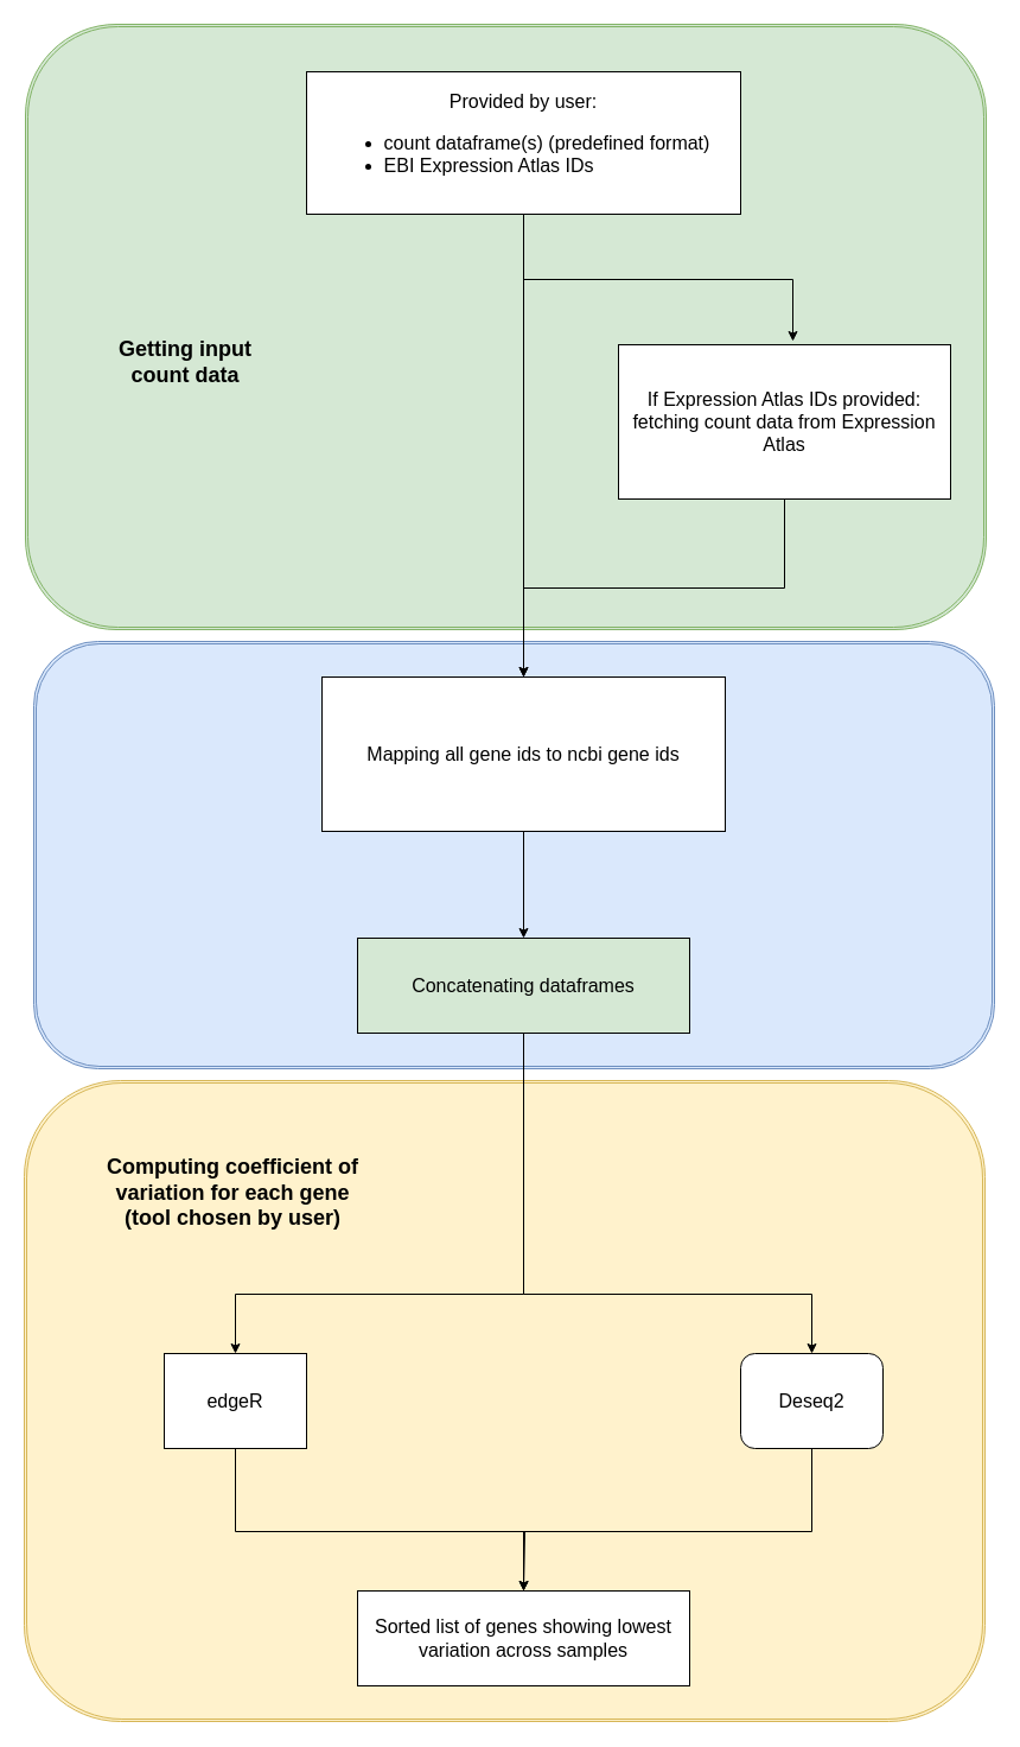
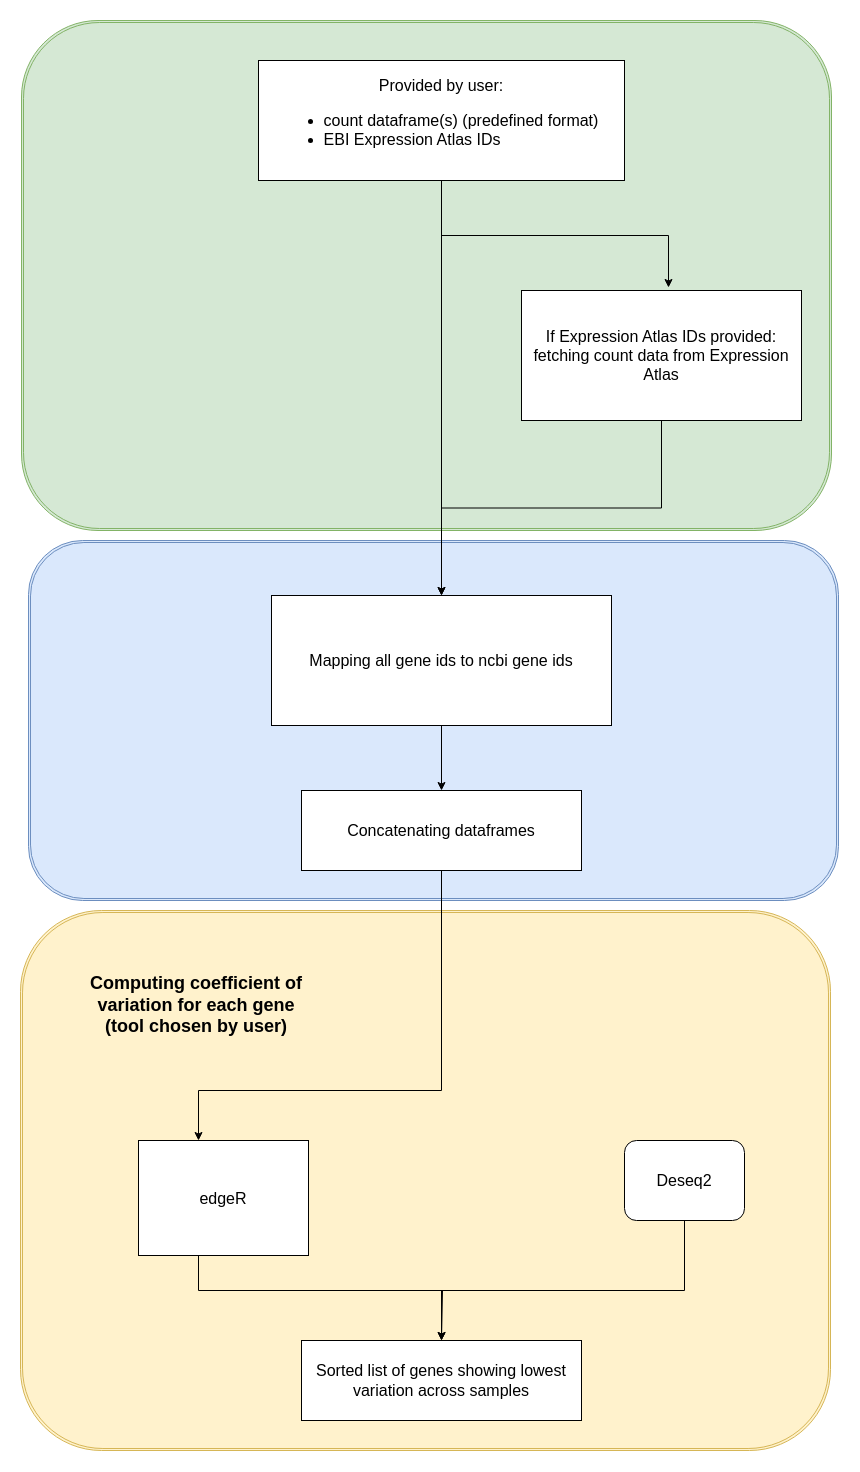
  <mxCell id="0" />
  <mxCell id="1" parent="0" />
  <mxCell id="2" value="" style="shape=ext;double=1;rounded=1;whiteSpace=wrap;html=1;fillColor=#fff2cc;strokeColor=#d6b656;" vertex="1" parent="1"><mxGeometry x="20" y="910" width="810" height="540" as="geometry" /></mxCell>
  <mxCell id="3" value="" style="shape=ext;double=1;rounded=1;whiteSpace=wrap;html=1;fillColor=#dae8fc;strokeColor=#6c8ebf;" vertex="1" parent="1"><mxGeometry x="28" y="540" width="810" height="360" as="geometry" /></mxCell>
  <mxCell id="4" value="" style="shape=ext;double=1;rounded=1;whiteSpace=wrap;html=1;fillColor=#d5e8d4;strokeColor=#82b366;" vertex="1" parent="1"><mxGeometry x="21" y="20" width="810" height="510" as="geometry" /></mxCell>
  <mxCell id="5" style="edgeStyle=orthogonalEdgeStyle;rounded=0;orthogonalLoop=1;jettySize=auto;html=1;" edge="1" parent="1" source="6" target="8"><mxGeometry relative="1" as="geometry" /></mxCell>
  <mxCell id="6" value="If Expression Atlas IDs provided: &lt;br&gt;fetching count data from Expression Atlas" style="rounded=0;whiteSpace=wrap;html=1;fontSize=16;" vertex="1" parent="1"><mxGeometry x="521" y="290" width="280" height="130" as="geometry" /></mxCell>
  <mxCell id="7" style="edgeStyle=orthogonalEdgeStyle;rounded=0;orthogonalLoop=1;jettySize=auto;html=1;" edge="1" parent="1" source="8" target="11"><mxGeometry relative="1" as="geometry" /></mxCell>
- <mxCell id="8" value="Mapping all gene ids to ncbi gene ids" style="rounded=0;whiteSpace=wrap;html=1;fontSize=16;" vertex="1" parent="1"><mxGeometry x="271" y="570" width="340" height="130" as="geometry" /></mxCell>
+ <mxCell id="8" value="Mapping all gene ids to ncbi gene ids" style="rounded=0;whiteSpace=wrap;html=1;fontSize=16;" vertex="1" parent="1"><mxGeometry x="271" y="595" width="340" height="130" as="geometry" /></mxCell>
  <mxCell id="9" style="edgeStyle=orthogonalEdgeStyle;rounded=0;orthogonalLoop=1;jettySize=auto;html=1;" edge="1" parent="1" source="11" target="18"><mxGeometry relative="1" as="geometry"><Array as="points"><mxPoint x="441" y="1090" /><mxPoint x="198" y="1090" /></Array></mxGeometry></mxCell>
- <mxCell id="10" style="edgeStyle=orthogonalEdgeStyle;rounded=0;orthogonalLoop=1;jettySize=auto;html=1;" edge="1" parent="1" source="11" target="20"><mxGeometry relative="1" as="geometry"><Array as="points"><mxPoint x="441" y="1090" /><mxPoint x="684" y="1090" /></Array></mxGeometry></mxCell>
- <mxCell id="11" value="Concatenating dataframes" style="rounded=0;whiteSpace=wrap;html=1;fontSize=16;fillColor=#d5e8d4;" vertex="1" parent="1"><mxGeometry x="301" y="790" width="280" height="80" as="geometry" /></mxCell>
+ <mxCell id="11" value="Concatenating dataframes" style="rounded=0;whiteSpace=wrap;html=1;fontSize=16;" vertex="1" parent="1"><mxGeometry x="301" y="790" width="280" height="80" as="geometry" /></mxCell>
  <mxCell id="12" style="edgeStyle=orthogonalEdgeStyle;rounded=0;orthogonalLoop=1;jettySize=auto;html=1;entryX=0.5;entryY=0;entryDx=0;entryDy=0;" edge="1" parent="1" source="13" target="8"><mxGeometry relative="1" as="geometry" /></mxCell>
  <mxCell id="13" value="Provided by user:&lt;div&gt;&lt;ul&gt;&lt;li&gt;count dataframe(s) (predefined format)&lt;br&gt;&lt;/li&gt;&lt;li style=&quot;text-align: left;&quot;&gt;EBI Expression Atlas IDs&lt;/li&gt;&lt;/ul&gt;&lt;/div&gt;" style="rounded=0;whiteSpace=wrap;html=1;fontSize=16;" vertex="1" parent="1"><mxGeometry x="258" y="60" width="366" height="120" as="geometry" /></mxCell>
  <mxCell id="14" style="edgeStyle=orthogonalEdgeStyle;rounded=0;orthogonalLoop=1;jettySize=auto;html=1;entryX=0.525;entryY=-0.023;entryDx=0;entryDy=0;entryPerimeter=0;" edge="1" parent="1" source="13" target="6"><mxGeometry relative="1" as="geometry" /></mxCell>
- <mxCell id="15" value="Getting input count data" style="text;html=1;align=center;verticalAlign=middle;whiteSpace=wrap;rounded=0;fontSize=18;fontStyle=1" vertex="1" parent="1"><mxGeometry x="81" y="260" width="150" height="90" as="geometry" /></mxCell>
  <mxCell id="16" value="Computing coefficient of variation for each gene (tool chosen by user)" style="text;html=1;align=center;verticalAlign=middle;whiteSpace=wrap;rounded=0;fontSize=18;fontStyle=1" vertex="1" parent="1"><mxGeometry x="81" y="960" width="230" height="90" as="geometry" /></mxCell>
  <mxCell id="17" style="edgeStyle=orthogonalEdgeStyle;rounded=0;orthogonalLoop=1;jettySize=auto;html=1;" edge="1" parent="1" source="18"><mxGeometry relative="1" as="geometry"><mxPoint x="441" y="1340" as="targetPoint" /><Array as="points"><mxPoint x="198" y="1290" /><mxPoint x="442" y="1290" /><mxPoint x="442" y="1340" /></Array></mxGeometry></mxCell>
- <mxCell id="18" value="edgeR" style="rounded=0;whiteSpace=wrap;html=1;fontSize=16;" vertex="1" parent="1"><mxGeometry x="138" y="1140" width="120" height="80" as="geometry" /></mxCell>
+ <mxCell id="18" value="edgeR" style="rounded=0;whiteSpace=wrap;html=1;fontSize=16;" vertex="1" parent="1"><mxGeometry x="138" y="1140" width="170" height="115" as="geometry" /></mxCell>
  <mxCell id="19" style="edgeStyle=orthogonalEdgeStyle;rounded=0;orthogonalLoop=1;jettySize=auto;html=1;" edge="1" parent="1" source="20" target="21"><mxGeometry relative="1" as="geometry"><Array as="points"><mxPoint x="684" y="1290" /><mxPoint x="441" y="1290" /></Array></mxGeometry></mxCell>
  <mxCell id="20" value="Deseq2" style="whiteSpace=wrap;html=1;fontSize=16;rounded=1;" vertex="1" parent="1"><mxGeometry x="624" y="1140" width="120" height="80" as="geometry" /></mxCell>
  <mxCell id="21" value="Sorted list of genes showing lowest variation across samples" style="rounded=0;whiteSpace=wrap;html=1;fontSize=16;" vertex="1" parent="1"><mxGeometry x="301" y="1340" width="280" height="80" as="geometry" /></mxCell>
